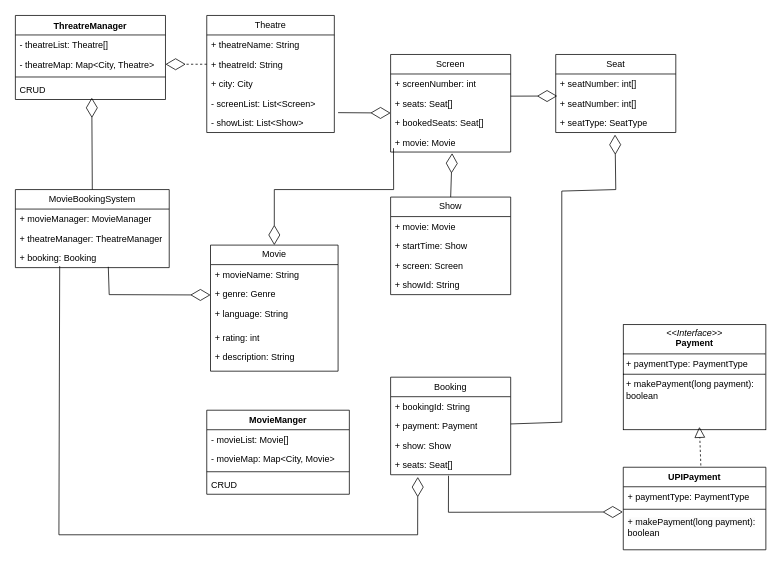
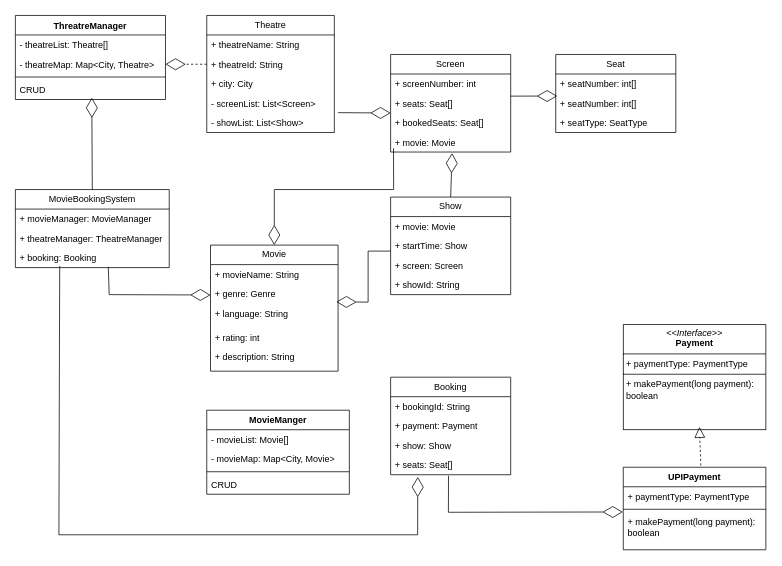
  <mxCell id="0" />
  <mxCell id="1" parent="0" />
  <mxCell id="2" value="Theatre" style="swimlane;fontStyle=0;childLayout=stackLayout;horizontal=1;startSize=26;fillColor=none;horizontalStack=0;resizeParent=1;resizeParentMax=0;resizeLast=0;collapsible=1;marginBottom=0;whiteSpace=wrap;html=1;" vertex="1" parent="1"><mxGeometry x="275" y="20" width="170" height="156" as="geometry" /></mxCell>
  <mxCell id="3" value="+ theatreName: String" style="text;strokeColor=none;fillColor=none;align=left;verticalAlign=top;spacingLeft=4;spacingRight=4;overflow=hidden;rotatable=0;points=[[0,0.5],[1,0.5]];portConstraint=eastwest;whiteSpace=wrap;html=1;" vertex="1" parent="2"><mxGeometry y="26" width="170" height="26" as="geometry" /></mxCell>
  <mxCell id="4" value="+ theatreId: String" style="text;strokeColor=none;fillColor=none;align=left;verticalAlign=top;spacingLeft=4;spacingRight=4;overflow=hidden;rotatable=0;points=[[0,0.5],[1,0.5]];portConstraint=eastwest;whiteSpace=wrap;html=1;" vertex="1" parent="2"><mxGeometry y="52" width="170" height="26" as="geometry" /></mxCell>
  <mxCell id="5" value="+ city: City" style="text;strokeColor=none;fillColor=none;align=left;verticalAlign=top;spacingLeft=4;spacingRight=4;overflow=hidden;rotatable=0;points=[[0,0.5],[1,0.5]];portConstraint=eastwest;whiteSpace=wrap;html=1;" vertex="1" parent="2"><mxGeometry y="78" width="170" height="26" as="geometry" /></mxCell>
  <mxCell id="6" value="- screenList: List&amp;lt;Screen&amp;gt;" style="text;strokeColor=none;fillColor=none;align=left;verticalAlign=top;spacingLeft=4;spacingRight=4;overflow=hidden;rotatable=0;points=[[0,0.5],[1,0.5]];portConstraint=eastwest;whiteSpace=wrap;html=1;" vertex="1" parent="2"><mxGeometry y="104" width="170" height="26" as="geometry" /></mxCell>
  <mxCell id="7" value="- showList: List&amp;lt;Show&amp;gt;" style="text;strokeColor=none;fillColor=none;align=left;verticalAlign=top;spacingLeft=4;spacingRight=4;overflow=hidden;rotatable=0;points=[[0,0.5],[1,0.5]];portConstraint=eastwest;whiteSpace=wrap;html=1;" vertex="1" parent="2"><mxGeometry y="130" width="170" height="26" as="geometry" /></mxCell>
  <mxCell id="8" value="Movie" style="swimlane;fontStyle=0;childLayout=stackLayout;horizontal=1;startSize=26;fillColor=none;horizontalStack=0;resizeParent=1;resizeParentMax=0;resizeLast=0;collapsible=1;marginBottom=0;whiteSpace=wrap;html=1;" vertex="1" parent="1"><mxGeometry x="280" y="326" width="170" height="168" as="geometry" /></mxCell>
  <mxCell id="9" value="+ movieName: String&lt;span style=&quot;white-space: pre;&quot;&gt;&#09;&lt;/span&gt;" style="text;strokeColor=none;fillColor=none;align=left;verticalAlign=top;spacingLeft=4;spacingRight=4;overflow=hidden;rotatable=0;points=[[0,0.5],[1,0.5]];portConstraint=eastwest;whiteSpace=wrap;html=1;" vertex="1" parent="8"><mxGeometry y="26" width="170" height="26" as="geometry" /></mxCell>
  <mxCell id="10" value="+ genre: Genre" style="text;strokeColor=none;fillColor=none;align=left;verticalAlign=top;spacingLeft=4;spacingRight=4;overflow=hidden;rotatable=0;points=[[0,0.5],[1,0.5]];portConstraint=eastwest;whiteSpace=wrap;html=1;" vertex="1" parent="8"><mxGeometry y="52" width="170" height="26" as="geometry" /></mxCell>
  <mxCell id="11" value="+ language: String" style="text;strokeColor=none;fillColor=none;align=left;verticalAlign=top;spacingLeft=4;spacingRight=4;overflow=hidden;rotatable=0;points=[[0,0.5],[1,0.5]];portConstraint=eastwest;whiteSpace=wrap;html=1;" vertex="1" parent="8"><mxGeometry y="78" width="170" height="32" as="geometry" /></mxCell>
  <mxCell id="12" value="+ rating: int" style="text;strokeColor=none;fillColor=none;align=left;verticalAlign=top;spacingLeft=4;spacingRight=4;overflow=hidden;rotatable=0;points=[[0,0.5],[1,0.5]];portConstraint=eastwest;whiteSpace=wrap;html=1;" vertex="1" parent="8"><mxGeometry y="110" width="170" height="26" as="geometry" /></mxCell>
  <mxCell id="13" value="+ description: String" style="text;strokeColor=none;fillColor=none;align=left;verticalAlign=top;spacingLeft=4;spacingRight=4;overflow=hidden;rotatable=0;points=[[0,0.5],[1,0.5]];portConstraint=eastwest;whiteSpace=wrap;html=1;" vertex="1" parent="8"><mxGeometry y="136" width="170" height="32" as="geometry" /></mxCell>
  <mxCell id="14" value="Screen" style="swimlane;fontStyle=0;childLayout=stackLayout;horizontal=1;startSize=26;fillColor=none;horizontalStack=0;resizeParent=1;resizeParentMax=0;resizeLast=0;collapsible=1;marginBottom=0;whiteSpace=wrap;html=1;" vertex="1" parent="1"><mxGeometry x="520" y="72" width="160" height="130" as="geometry" /></mxCell>
  <mxCell id="15" value="+ screenNumber: int" style="text;strokeColor=none;fillColor=none;align=left;verticalAlign=top;spacingLeft=4;spacingRight=4;overflow=hidden;rotatable=0;points=[[0,0.5],[1,0.5]];portConstraint=eastwest;whiteSpace=wrap;html=1;" vertex="1" parent="14"><mxGeometry y="26" width="160" height="26" as="geometry" /></mxCell>
  <mxCell id="16" value="+ seats: Seat[]" style="text;strokeColor=none;fillColor=none;align=left;verticalAlign=top;spacingLeft=4;spacingRight=4;overflow=hidden;rotatable=0;points=[[0,0.5],[1,0.5]];portConstraint=eastwest;whiteSpace=wrap;html=1;" vertex="1" parent="14"><mxGeometry y="52" width="160" height="26" as="geometry" /></mxCell>
  <mxCell id="17" value="+ bookedSeats: Seat[]" style="text;strokeColor=none;fillColor=none;align=left;verticalAlign=top;spacingLeft=4;spacingRight=4;overflow=hidden;rotatable=0;points=[[0,0.5],[1,0.5]];portConstraint=eastwest;whiteSpace=wrap;html=1;" vertex="1" parent="14"><mxGeometry y="78" width="160" height="26" as="geometry" /></mxCell>
  <mxCell id="18" value="+ movie: Movie" style="text;strokeColor=none;fillColor=none;align=left;verticalAlign=top;spacingLeft=4;spacingRight=4;overflow=hidden;rotatable=0;points=[[0,0.5],[1,0.5]];portConstraint=eastwest;whiteSpace=wrap;html=1;" vertex="1" parent="14"><mxGeometry y="104" width="160" height="26" as="geometry" /></mxCell>
  <mxCell id="19" value="Show" style="swimlane;fontStyle=0;childLayout=stackLayout;horizontal=1;startSize=26;fillColor=none;horizontalStack=0;resizeParent=1;resizeParentMax=0;resizeLast=0;collapsible=1;marginBottom=0;whiteSpace=wrap;html=1;" vertex="1" parent="1"><mxGeometry x="520" y="262" width="160" height="130" as="geometry" /></mxCell>
  <mxCell id="20" value="+ movie: Movie" style="text;strokeColor=none;fillColor=none;align=left;verticalAlign=top;spacingLeft=4;spacingRight=4;overflow=hidden;rotatable=0;points=[[0,0.5],[1,0.5]];portConstraint=eastwest;whiteSpace=wrap;html=1;" vertex="1" parent="19"><mxGeometry y="26" width="160" height="26" as="geometry" /></mxCell>
  <mxCell id="21" value="+ startTime: Show&lt;div&gt;&lt;br&gt;&lt;/div&gt;" style="text;strokeColor=none;fillColor=none;align=left;verticalAlign=top;spacingLeft=4;spacingRight=4;overflow=hidden;rotatable=0;points=[[0,0.5],[1,0.5]];portConstraint=eastwest;whiteSpace=wrap;html=1;" vertex="1" parent="19"><mxGeometry y="52" width="160" height="26" as="geometry" /></mxCell>
  <mxCell id="22" value="+ screen: Screen" style="text;strokeColor=none;fillColor=none;align=left;verticalAlign=top;spacingLeft=4;spacingRight=4;overflow=hidden;rotatable=0;points=[[0,0.5],[1,0.5]];portConstraint=eastwest;whiteSpace=wrap;html=1;" vertex="1" parent="19"><mxGeometry y="78" width="160" height="26" as="geometry" /></mxCell>
  <mxCell id="23" value="+ showId: String" style="text;strokeColor=none;fillColor=none;align=left;verticalAlign=top;spacingLeft=4;spacingRight=4;overflow=hidden;rotatable=0;points=[[0,0.5],[1,0.5]];portConstraint=eastwest;whiteSpace=wrap;html=1;" vertex="1" parent="19"><mxGeometry y="104" width="160" height="26" as="geometry" /></mxCell>
  <mxCell id="24" value="Seat" style="swimlane;fontStyle=0;childLayout=stackLayout;horizontal=1;startSize=26;fillColor=none;horizontalStack=0;resizeParent=1;resizeParentMax=0;resizeLast=0;collapsible=1;marginBottom=0;whiteSpace=wrap;html=1;" vertex="1" parent="1"><mxGeometry x="740" y="72" width="160" height="104" as="geometry" /></mxCell>
  <mxCell id="25" value="+ seatNumber: int[]" style="text;strokeColor=none;fillColor=none;align=left;verticalAlign=top;spacingLeft=4;spacingRight=4;overflow=hidden;rotatable=0;points=[[0,0.5],[1,0.5]];portConstraint=eastwest;whiteSpace=wrap;html=1;" vertex="1" parent="24"><mxGeometry y="26" width="160" height="26" as="geometry" /></mxCell>
  <mxCell id="26" value="+ seatNumber: int[]" style="text;strokeColor=none;fillColor=none;align=left;verticalAlign=top;spacingLeft=4;spacingRight=4;overflow=hidden;rotatable=0;points=[[0,0.5],[1,0.5]];portConstraint=eastwest;whiteSpace=wrap;html=1;" vertex="1" parent="24"><mxGeometry y="52" width="160" height="26" as="geometry" /></mxCell>
  <mxCell id="27" value="+ seatType: SeatType" style="text;strokeColor=none;fillColor=none;align=left;verticalAlign=top;spacingLeft=4;spacingRight=4;overflow=hidden;rotatable=0;points=[[0,0.5],[1,0.5]];portConstraint=eastwest;whiteSpace=wrap;html=1;" vertex="1" parent="24"><mxGeometry y="78" width="160" height="26" as="geometry" /></mxCell>
  <mxCell id="28" value="Booking" style="swimlane;fontStyle=0;childLayout=stackLayout;horizontal=1;startSize=26;fillColor=none;horizontalStack=0;resizeParent=1;resizeParentMax=0;resizeLast=0;collapsible=1;marginBottom=0;whiteSpace=wrap;html=1;" vertex="1" parent="1"><mxGeometry x="520" y="502" width="160" height="130" as="geometry" /></mxCell>
  <mxCell id="29" value="+ bookingId: String" style="text;strokeColor=none;fillColor=none;align=left;verticalAlign=top;spacingLeft=4;spacingRight=4;overflow=hidden;rotatable=0;points=[[0,0.5],[1,0.5]];portConstraint=eastwest;whiteSpace=wrap;html=1;" vertex="1" parent="28"><mxGeometry y="26" width="160" height="26" as="geometry" /></mxCell>
  <mxCell id="30" value="+ payment: Payment" style="text;strokeColor=none;fillColor=none;align=left;verticalAlign=top;spacingLeft=4;spacingRight=4;overflow=hidden;rotatable=0;points=[[0,0.5],[1,0.5]];portConstraint=eastwest;whiteSpace=wrap;html=1;" vertex="1" parent="28"><mxGeometry y="52" width="160" height="26" as="geometry" /></mxCell>
  <mxCell id="31" value="+ show: Show" style="text;strokeColor=none;fillColor=none;align=left;verticalAlign=top;spacingLeft=4;spacingRight=4;overflow=hidden;rotatable=0;points=[[0,0.5],[1,0.5]];portConstraint=eastwest;whiteSpace=wrap;html=1;" vertex="1" parent="28"><mxGeometry y="78" width="160" height="26" as="geometry" /></mxCell>
  <mxCell id="32" value="+ seats: Seat[]" style="text;strokeColor=none;fillColor=none;align=left;verticalAlign=top;spacingLeft=4;spacingRight=4;overflow=hidden;rotatable=0;points=[[0,0.5],[1,0.5]];portConstraint=eastwest;whiteSpace=wrap;html=1;" vertex="1" parent="28"><mxGeometry y="104" width="160" height="26" as="geometry" /></mxCell>
  <mxCell id="33" value="MovieManger" style="swimlane;fontStyle=1;align=center;verticalAlign=top;childLayout=stackLayout;horizontal=1;startSize=26;horizontalStack=0;resizeParent=1;resizeParentMax=0;resizeLast=0;collapsible=1;marginBottom=0;whiteSpace=wrap;html=1;" vertex="1" parent="1"><mxGeometry x="275" y="546" width="190" height="112" as="geometry" /></mxCell>
  <mxCell id="34" value="- movieList: Movie[]&lt;div&gt;&lt;br&gt;&lt;/div&gt;" style="text;strokeColor=none;fillColor=none;align=left;verticalAlign=top;spacingLeft=4;spacingRight=4;overflow=hidden;rotatable=0;points=[[0,0.5],[1,0.5]];portConstraint=eastwest;whiteSpace=wrap;html=1;" vertex="1" parent="33"><mxGeometry y="26" width="190" height="26" as="geometry" /></mxCell>
  <mxCell id="35" value="- movieMap: Map&amp;lt;City, Movie&amp;gt;" style="text;strokeColor=none;fillColor=none;align=left;verticalAlign=top;spacingLeft=4;spacingRight=4;overflow=hidden;rotatable=0;points=[[0,0.5],[1,0.5]];portConstraint=eastwest;whiteSpace=wrap;html=1;" vertex="1" parent="33"><mxGeometry y="52" width="190" height="26" as="geometry" /></mxCell>
  <mxCell id="36" value="" style="line;strokeWidth=1;fillColor=none;align=left;verticalAlign=middle;spacingTop=-1;spacingLeft=3;spacingRight=3;rotatable=0;labelPosition=right;points=[];portConstraint=eastwest;strokeColor=inherit;" vertex="1" parent="33"><mxGeometry y="78" width="190" height="8" as="geometry" /></mxCell>
  <mxCell id="37" value="CRUD" style="text;strokeColor=none;fillColor=none;align=left;verticalAlign=top;spacingLeft=4;spacingRight=4;overflow=hidden;rotatable=0;points=[[0,0.5],[1,0.5]];portConstraint=eastwest;whiteSpace=wrap;html=1;" vertex="1" parent="33"><mxGeometry y="86" width="190" height="26" as="geometry" /></mxCell>
  <mxCell id="38" value="ThreatreManager" style="swimlane;fontStyle=1;align=center;verticalAlign=top;childLayout=stackLayout;horizontal=1;startSize=26;horizontalStack=0;resizeParent=1;resizeParentMax=0;resizeLast=0;collapsible=1;marginBottom=0;whiteSpace=wrap;html=1;" vertex="1" parent="1"><mxGeometry x="20" y="20" width="200" height="112" as="geometry" /></mxCell>
  <mxCell id="39" value="- theatreList: Theatre[]&lt;div&gt;&lt;br&gt;&lt;/div&gt;" style="text;strokeColor=none;fillColor=none;align=left;verticalAlign=top;spacingLeft=4;spacingRight=4;overflow=hidden;rotatable=0;points=[[0,0.5],[1,0.5]];portConstraint=eastwest;whiteSpace=wrap;html=1;" vertex="1" parent="38"><mxGeometry y="26" width="200" height="26" as="geometry" /></mxCell>
  <mxCell id="40" value="- theatreMap: Map&amp;lt;City, Theatre&amp;gt;" style="text;strokeColor=none;fillColor=none;align=left;verticalAlign=top;spacingLeft=4;spacingRight=4;overflow=hidden;rotatable=0;points=[[0,0.5],[1,0.5]];portConstraint=eastwest;whiteSpace=wrap;html=1;" vertex="1" parent="38"><mxGeometry y="52" width="200" height="26" as="geometry" /></mxCell>
  <mxCell id="41" value="" style="line;strokeWidth=1;fillColor=none;align=left;verticalAlign=middle;spacingTop=-1;spacingLeft=3;spacingRight=3;rotatable=0;labelPosition=right;points=[];portConstraint=eastwest;strokeColor=inherit;" vertex="1" parent="38"><mxGeometry y="78" width="200" height="8" as="geometry" /></mxCell>
  <mxCell id="42" value="CRUD" style="text;strokeColor=none;fillColor=none;align=left;verticalAlign=top;spacingLeft=4;spacingRight=4;overflow=hidden;rotatable=0;points=[[0,0.5],[1,0.5]];portConstraint=eastwest;whiteSpace=wrap;html=1;" vertex="1" parent="38"><mxGeometry y="86" width="200" height="26" as="geometry" /></mxCell>
  <mxCell id="43" value="" style="endArrow=diamondThin;endFill=0;endSize=24;html=1;rounded=0;exitX=0;exitY=0.5;exitDx=0;exitDy=0;entryX=1;entryY=0.5;entryDx=0;entryDy=0;dashed=1;" edge="1" parent="1" source="4" target="40"><mxGeometry width="160" relative="1" as="geometry"><mxPoint x="250" y="127.52" as="sourcePoint" /><mxPoint x="200" y="127.52" as="targetPoint" /></mxGeometry></mxCell>
  <mxCell id="44" value="MovieBookingSystem" style="swimlane;fontStyle=0;childLayout=stackLayout;horizontal=1;startSize=26;fillColor=none;horizontalStack=0;resizeParent=1;resizeParentMax=0;resizeLast=0;collapsible=1;marginBottom=0;whiteSpace=wrap;html=1;" vertex="1" parent="1"><mxGeometry x="20" y="252" width="205" height="104" as="geometry" /></mxCell>
  <mxCell id="45" value="+ movieManager: MovieManager" style="text;strokeColor=none;fillColor=none;align=left;verticalAlign=top;spacingLeft=4;spacingRight=4;overflow=hidden;rotatable=0;points=[[0,0.5],[1,0.5]];portConstraint=eastwest;whiteSpace=wrap;html=1;" vertex="1" parent="44"><mxGeometry y="26" width="205" height="26" as="geometry" /></mxCell>
  <mxCell id="46" value="+ theatreManager: TheatreManager" style="text;strokeColor=none;fillColor=none;align=left;verticalAlign=top;spacingLeft=4;spacingRight=4;overflow=hidden;rotatable=0;points=[[0,0.5],[1,0.5]];portConstraint=eastwest;whiteSpace=wrap;html=1;" vertex="1" parent="44"><mxGeometry y="52" width="205" height="26" as="geometry" /></mxCell>
  <mxCell id="47" value="+ booking: Booking" style="text;strokeColor=none;fillColor=none;align=left;verticalAlign=top;spacingLeft=4;spacingRight=4;overflow=hidden;rotatable=0;points=[[0,0.5],[1,0.5]];portConstraint=eastwest;whiteSpace=wrap;html=1;" vertex="1" parent="44"><mxGeometry y="78" width="205" height="26" as="geometry" /></mxCell>
  <mxCell id="48" value="UPIPayment" style="swimlane;fontStyle=1;align=center;verticalAlign=top;childLayout=stackLayout;horizontal=1;startSize=26;horizontalStack=0;resizeParent=1;resizeParentMax=0;resizeLast=0;collapsible=1;marginBottom=0;whiteSpace=wrap;html=1;" vertex="1" parent="1"><mxGeometry x="830" y="622" width="190" height="110" as="geometry" /></mxCell>
  <mxCell id="49" value="+ paymentType: PaymentType" style="text;strokeColor=none;fillColor=none;align=left;verticalAlign=top;spacingLeft=4;spacingRight=4;overflow=hidden;rotatable=0;points=[[0,0.5],[1,0.5]];portConstraint=eastwest;whiteSpace=wrap;html=1;" vertex="1" parent="48"><mxGeometry y="26" width="190" height="26" as="geometry" /></mxCell>
  <mxCell id="50" value="" style="line;strokeWidth=1;fillColor=none;align=left;verticalAlign=middle;spacingTop=-1;spacingLeft=3;spacingRight=3;rotatable=0;labelPosition=right;points=[];portConstraint=eastwest;strokeColor=inherit;" vertex="1" parent="48"><mxGeometry y="52" width="190" height="8" as="geometry" /></mxCell>
  <mxCell id="51" value="&lt;meta charset=&quot;utf-8&quot;&gt;&lt;span style=&quot;color: rgb(0, 0, 0); font-family: Helvetica; font-size: 12px; font-style: normal; font-variant-ligatures: normal; font-variant-caps: normal; font-weight: 400; letter-spacing: normal; orphans: 2; text-align: left; text-indent: 0px; text-transform: none; widows: 2; word-spacing: 0px; -webkit-text-stroke-width: 0px; white-space: normal; background-color: rgb(251, 251, 251); text-decoration-thickness: initial; text-decoration-style: initial; text-decoration-color: initial; display: inline !important; float: none;&quot;&gt;+ makePayment(long payment): boolean&lt;/span&gt;" style="text;strokeColor=none;fillColor=none;align=left;verticalAlign=top;spacingLeft=4;spacingRight=4;overflow=hidden;rotatable=0;points=[[0,0.5],[1,0.5]];portConstraint=eastwest;whiteSpace=wrap;html=1;" vertex="1" parent="48"><mxGeometry y="60" width="190" height="50" as="geometry" /></mxCell>
  <mxCell id="52" value="&lt;p style=&quot;margin:0px;margin-top:4px;text-align:center;&quot;&gt;&lt;i&gt;&amp;lt;&amp;lt;Interface&amp;gt;&amp;gt;&lt;/i&gt;&lt;br&gt;&lt;b&gt;Payment&lt;/b&gt;&lt;/p&gt;&lt;hr size=&quot;1&quot; style=&quot;border-style:solid;&quot;&gt;&lt;p style=&quot;margin:0px;margin-left:4px;&quot;&gt;+ paymentType: PaymentType&lt;br&gt;&lt;/p&gt;&lt;hr size=&quot;1&quot; style=&quot;border-style:solid;&quot;&gt;&lt;p style=&quot;margin:0px;margin-left:4px;&quot;&gt;+ makePayment(long payment): boolean&lt;br&gt;&lt;/p&gt;" style="verticalAlign=top;align=left;overflow=fill;html=1;whiteSpace=wrap;" vertex="1" parent="1"><mxGeometry x="830" y="432" width="190" height="140" as="geometry" /></mxCell>
  <mxCell id="53" value="" style="endArrow=diamondThin;endFill=0;endSize=24;html=1;rounded=0;" edge="1" parent="1"><mxGeometry width="160" relative="1" as="geometry"><mxPoint x="450" y="149.52" as="sourcePoint" /><mxPoint x="520" y="150" as="targetPoint" /></mxGeometry></mxCell>
  <mxCell id="54" value="" style="endArrow=diamondThin;endFill=0;endSize=24;html=1;rounded=0;entryX=0.012;entryY=0.128;entryDx=0;entryDy=0;entryPerimeter=0;" edge="1" parent="1" target="26"><mxGeometry width="160" relative="1" as="geometry"><mxPoint x="680" y="127.52" as="sourcePoint" /><mxPoint x="750" y="128" as="targetPoint" /></mxGeometry></mxCell>
  <mxCell id="55" value="" style="endArrow=diamondThin;endFill=0;endSize=24;html=1;rounded=0;entryX=0.512;entryY=1.059;entryDx=0;entryDy=0;entryPerimeter=0;exitX=0.5;exitY=0;exitDx=0;exitDy=0;" edge="1" parent="1" source="19" target="18"><mxGeometry width="160" relative="1" as="geometry"><mxPoint x="590" y="242" as="sourcePoint" /><mxPoint x="660" y="242.48" as="targetPoint" /></mxGeometry></mxCell>
  <mxCell id="56" value="" style="endArrow=diamondThin;endFill=0;endSize=24;html=1;rounded=0;exitX=0.024;exitY=0.802;exitDx=0;exitDy=0;exitPerimeter=0;entryX=0.5;entryY=0;entryDx=0;entryDy=0;" edge="1" parent="1" source="18" target="8"><mxGeometry width="160" relative="1" as="geometry"><mxPoint x="360" y="322" as="sourcePoint" /><mxPoint x="430" y="312" as="targetPoint" /><Array as="points"><mxPoint x="524" y="252" /><mxPoint x="365" y="252" /></Array></mxGeometry></mxCell>
+ <mxCell id="57" value="" style="endArrow=diamondThin;endFill=0;endSize=24;html=1;rounded=0;entryX=0.986;entryY=-0.074;entryDx=0;entryDy=0;entryPerimeter=0;exitX=0;exitY=0.769;exitDx=0;exitDy=0;exitPerimeter=0;" edge="1" parent="1" source="21" target="11"><mxGeometry width="160" relative="1" as="geometry"><mxPoint x="520" y="405" as="sourcePoint" /><mxPoint x="520" y="362.48" as="targetPoint" /><Array as="points"><mxPoint x="490" y="334" /><mxPoint x="490" y="402" /></Array></mxGeometry></mxCell>
  <mxCell id="58" value="" style="endArrow=diamondThin;endFill=0;endSize=24;html=1;rounded=0;entryX=-0.003;entryY=-0.008;entryDx=0;entryDy=0;entryPerimeter=0;exitX=0.482;exitY=1.051;exitDx=0;exitDy=0;exitPerimeter=0;" edge="1" parent="1" source="32" target="51"><mxGeometry width="160" relative="1" as="geometry"><mxPoint x="600" y="602" as="sourcePoint" /><mxPoint x="670" y="582" as="targetPoint" /><Array as="points"><mxPoint x="597" y="682" /></Array></mxGeometry></mxCell>
  <mxCell id="59" value="" style="endArrow=block;dashed=1;endFill=0;endSize=12;html=1;rounded=0;entryX=0.534;entryY=0.973;entryDx=0;entryDy=0;entryPerimeter=0;exitX=0.544;exitY=-0.021;exitDx=0;exitDy=0;exitPerimeter=0;" edge="1" parent="1" source="48" target="52"><mxGeometry width="160" relative="1" as="geometry"><mxPoint x="700" y="582" as="sourcePoint" /><mxPoint x="860" y="582" as="targetPoint" /></mxGeometry></mxCell>
  <mxCell id="60" value="" style="endArrow=diamondThin;endFill=0;endSize=24;html=1;rounded=0;entryX=0.509;entryY=0.908;entryDx=0;entryDy=0;entryPerimeter=0;exitX=0.5;exitY=0;exitDx=0;exitDy=0;" edge="1" parent="1" source="44" target="42"><mxGeometry width="160" relative="1" as="geometry"><mxPoint x="122" y="242" as="sourcePoint" /><mxPoint x="140" y="220" as="targetPoint" /></mxGeometry></mxCell>
  <mxCell id="61" value="" style="endArrow=diamondThin;endFill=0;endSize=24;html=1;rounded=0;exitX=0.604;exitY=0.96;exitDx=0;exitDy=0;exitPerimeter=0;" edge="1" parent="1" source="47"><mxGeometry width="160" relative="1" as="geometry"><mxPoint x="145" y="362" as="sourcePoint" /><mxPoint x="280" y="392.48" as="targetPoint" /><Array as="points"><mxPoint x="145" y="392" /></Array></mxGeometry></mxCell>
- <mxCell id="62" value="" style="endArrow=diamondThin;endFill=0;endSize=24;html=1;rounded=0;entryX=0.494;entryY=1.106;entryDx=0;entryDy=0;entryPerimeter=0;" edge="1" parent="1" source="30" target="27"><mxGeometry width="160" relative="1" as="geometry"><mxPoint x="720" y="561.72" as="sourcePoint" /><mxPoint x="869.44" y="175.998" as="targetPoint" /><Array as="points"><mxPoint x="748.08" y="562" /><mxPoint x="748.08" y="254" /><mxPoint x="820" y="252" /></Array></mxGeometry></mxCell>
  <mxCell id="63" value="" style="endArrow=diamondThin;endFill=0;endSize=24;html=1;rounded=0;entryX=0.226;entryY=1.114;entryDx=0;entryDy=0;entryPerimeter=0;exitX=0.288;exitY=0.923;exitDx=0;exitDy=0;exitPerimeter=0;" edge="1" parent="1" source="47" target="32"><mxGeometry width="160" relative="1" as="geometry"><mxPoint x="80" y="352" as="sourcePoint" /><mxPoint x="550" y="632" as="targetPoint" /><Array as="points"><mxPoint x="78" y="712" /><mxPoint x="556" y="712" /></Array></mxGeometry></mxCell>
